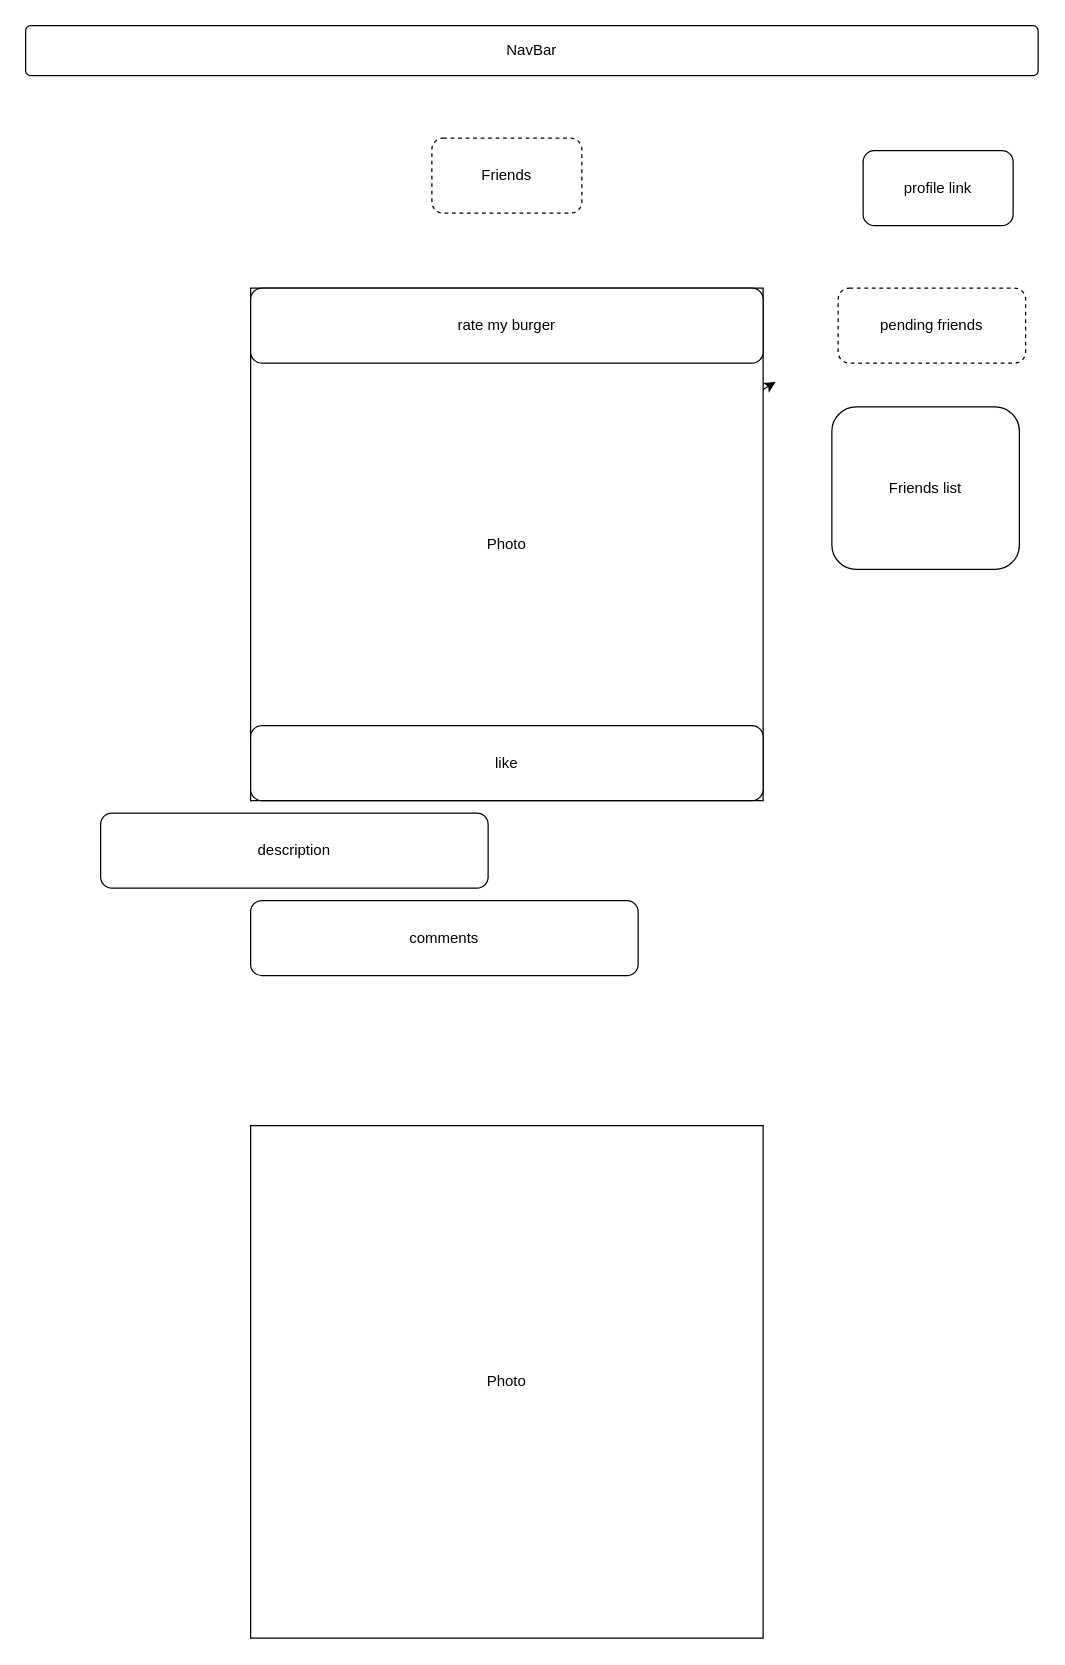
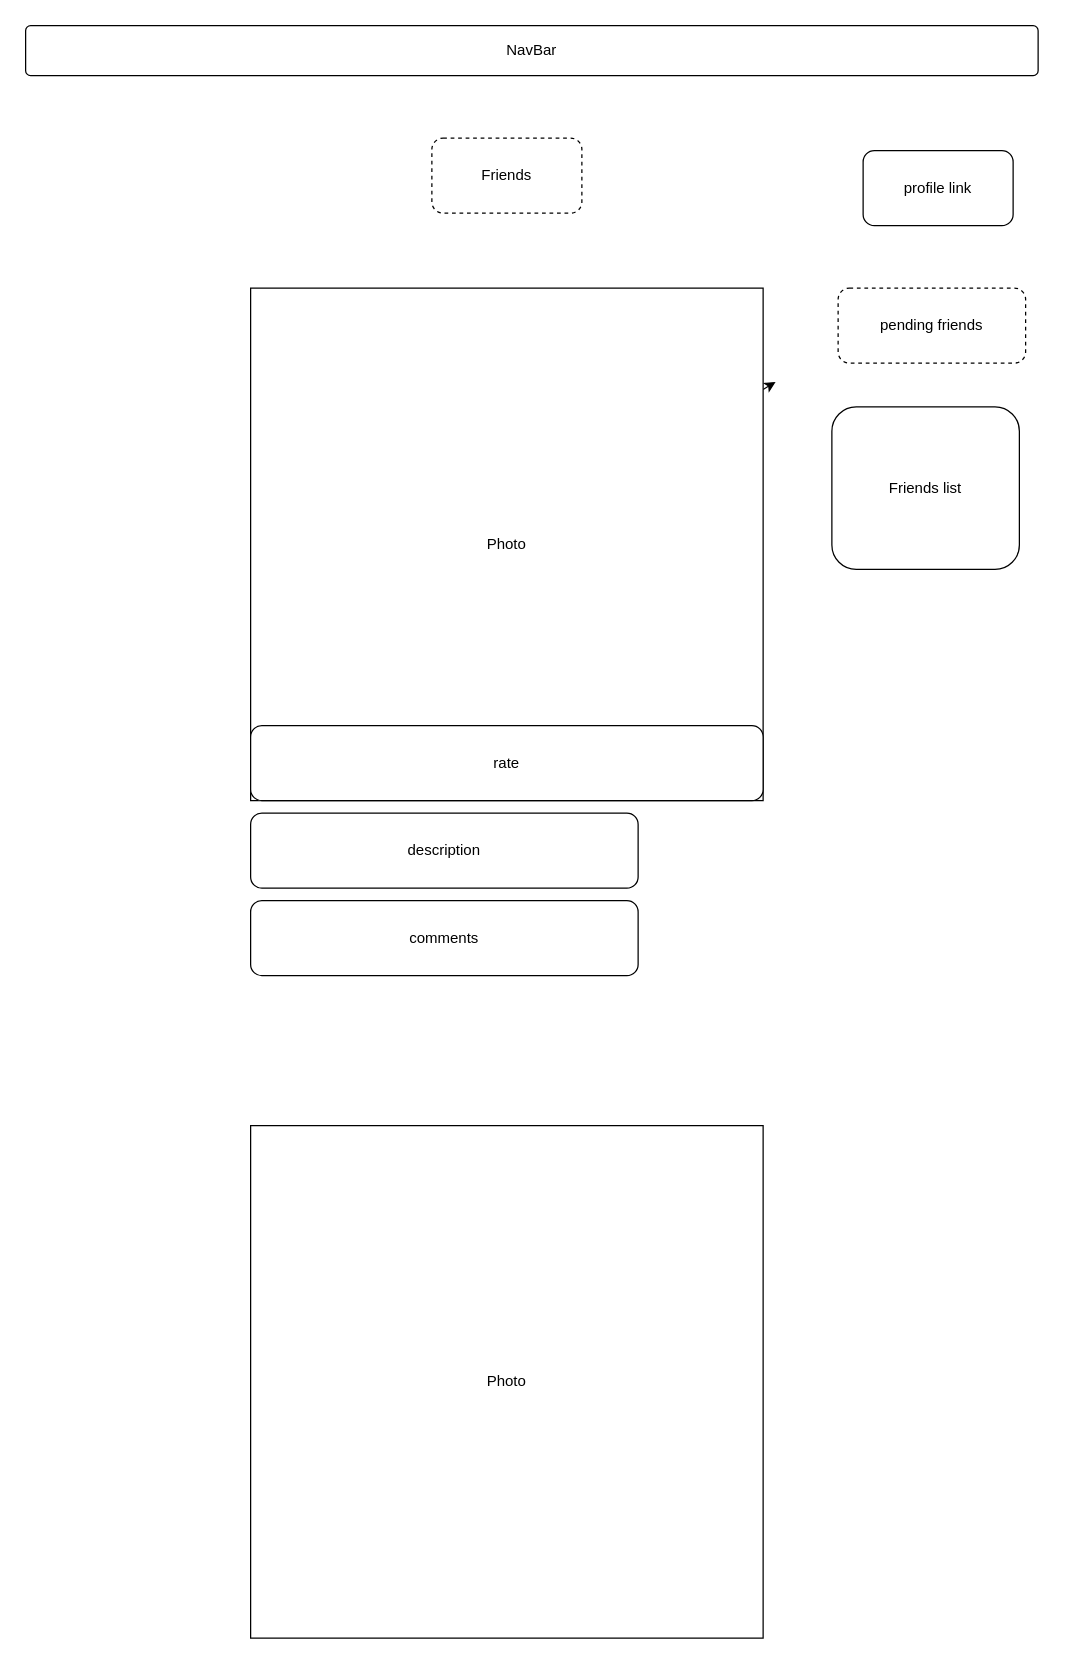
  <mxCell id="0" />
  <mxCell id="1" parent="0" />
  <mxCell id="2" value="NavBar" style="rounded=1;arcSize=10;whiteSpace=wrap;html=1;align=center;" parent="1" vertex="1"><mxGeometry x="20" y="20" width="810" height="40" as="geometry" /></mxCell>
  <mxCell id="3" style="edgeStyle=none;html=1;" parent="1" source="4" edge="1"><mxGeometry relative="1" as="geometry"><mxPoint x="620" y="305" as="targetPoint" /><Array as="points"><mxPoint x="620" y="305" /></Array></mxGeometry></mxCell>
  <mxCell id="4" value="Photo" style="whiteSpace=wrap;html=1;aspect=fixed;" parent="1" vertex="1"><mxGeometry x="200" y="230" width="410" height="410" as="geometry" /></mxCell>
  <mxCell id="5" value="comments" style="rounded=1;whiteSpace=wrap;html=1;" parent="1" vertex="1"><mxGeometry x="200" y="720" width="310" height="60" as="geometry" /></mxCell>
  <mxCell id="6" value="Photo" style="whiteSpace=wrap;html=1;aspect=fixed;" parent="1" vertex="1"><mxGeometry x="200" y="900" width="410" height="410" as="geometry" /></mxCell>
- <mxCell id="7" value="rate my burger" style="rounded=1;whiteSpace=wrap;html=1;" parent="1" vertex="1"><mxGeometry x="200" y="230" width="410" height="60" as="geometry" /></mxCell>
- <mxCell id="8" value="description" style="rounded=1;whiteSpace=wrap;html=1;" parent="1" vertex="1"><mxGeometry x="80" y="650" width="310" height="60" as="geometry" /></mxCell>
- <mxCell id="9" value="like" style="rounded=1;whiteSpace=wrap;html=1;" parent="1" vertex="1"><mxGeometry x="200" y="580" width="410" height="60" as="geometry" /></mxCell>
+ <mxCell id="8" value="description" style="rounded=1;whiteSpace=wrap;html=1;" parent="1" vertex="1"><mxGeometry x="200" y="650" width="310" height="60" as="geometry" /></mxCell>
+ <mxCell id="9" value="rate" style="rounded=1;whiteSpace=wrap;html=1;" parent="1" vertex="1"><mxGeometry x="200" y="580" width="410" height="60" as="geometry" /></mxCell>
  <mxCell id="10" value="Friends list" style="rounded=1;whiteSpace=wrap;html=1;" parent="1" vertex="1"><mxGeometry x="665" y="325" width="150" height="130" as="geometry" /></mxCell>
  <mxCell id="11" value="Friends" style="rounded=1;whiteSpace=wrap;html=1;dashed=1;" parent="1" vertex="1"><mxGeometry x="345" y="110" width="120" height="60" as="geometry" /></mxCell>
  <mxCell id="12" value="pending friends" style="rounded=1;whiteSpace=wrap;html=1;dashed=1;" parent="1" vertex="1"><mxGeometry x="670" y="230" width="150" height="60" as="geometry" /></mxCell>
  <mxCell id="13" value="profile link" style="rounded=1;whiteSpace=wrap;html=1;" parent="1" vertex="1"><mxGeometry x="690" y="120" width="120" height="60" as="geometry" /></mxCell>
